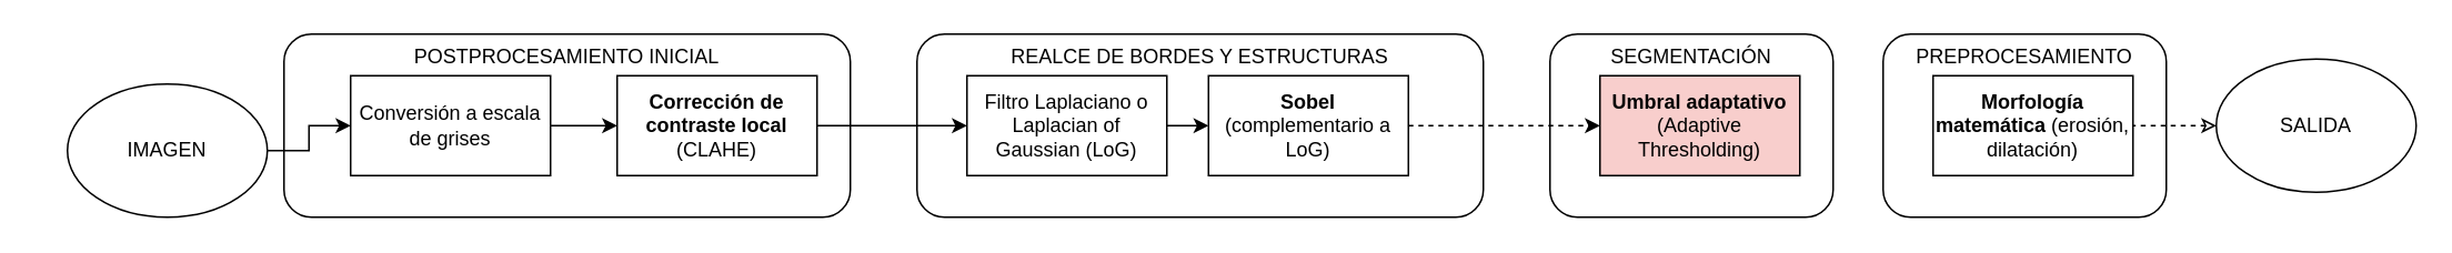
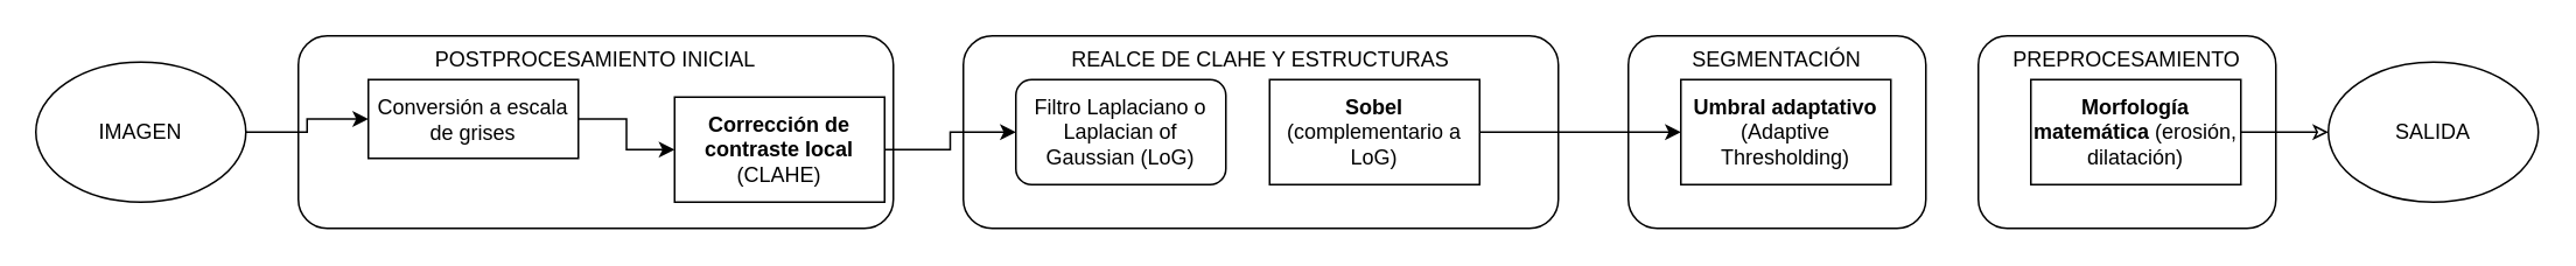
  <mxCell id="0" />
  <mxCell id="1" parent="0" />
- <mxCell id="2" value="REALCE DE BORDES Y ESTRUCTURAS" style="rounded=1;whiteSpace=wrap;html=1;verticalAlign=top;" vertex="1" parent="1"><mxGeometry x="550" y="20" width="340" height="110" as="geometry" /></mxCell>
+ <mxCell id="2" value="REALCE DE CLAHE Y ESTRUCTURAS" style="rounded=1;whiteSpace=wrap;html=1;verticalAlign=top;" vertex="1" parent="1"><mxGeometry x="550" y="20" width="340" height="110" as="geometry" /></mxCell>
  <mxCell id="3" value="SEGMENTACIÓN" style="rounded=1;whiteSpace=wrap;html=1;verticalAlign=top;" vertex="1" parent="1"><mxGeometry x="930" y="20" width="170" height="110" as="geometry" /></mxCell>
  <mxCell id="4" value="PREPROCESAMIENTO" style="rounded=1;whiteSpace=wrap;html=1;verticalAlign=top;" vertex="1" parent="1"><mxGeometry x="1130" y="20" width="170" height="110" as="geometry" /></mxCell>
  <mxCell id="5" value="POSTPROCESAMIENTO INICIAL" style="rounded=1;whiteSpace=wrap;html=1;verticalAlign=top;" vertex="1" parent="1"><mxGeometry x="170" y="20" width="340" height="110" as="geometry" /></mxCell>
  <mxCell id="6" style="edgeStyle=orthogonalEdgeStyle;rounded=0;orthogonalLoop=1;jettySize=auto;html=1;entryX=0;entryY=0.5;entryDx=0;entryDy=0;" edge="1" parent="1" source="7" target="9"><mxGeometry relative="1" as="geometry" /></mxCell>
- <mxCell id="7" value="IMAGEN" style="ellipse;whiteSpace=wrap;html=1;" vertex="1" parent="1"><mxGeometry x="40" y="50" width="120" height="80" as="geometry" /></mxCell>
+ <mxCell id="7" value="IMAGEN" style="ellipse;whiteSpace=wrap;html=1;" vertex="1" parent="1"><mxGeometry x="20" y="35" width="120" height="80" as="geometry" /></mxCell>
  <mxCell id="8" style="edgeStyle=orthogonalEdgeStyle;rounded=0;orthogonalLoop=1;jettySize=auto;html=1;entryX=0;entryY=0.5;entryDx=0;entryDy=0;" edge="1" parent="1" source="9" target="11"><mxGeometry relative="1" as="geometry" /></mxCell>
- <mxCell id="9" value="Conversión a escala de grises" style="rounded=0;whiteSpace=wrap;html=1;" vertex="1" parent="1"><mxGeometry x="210" y="45" width="120" height="60" as="geometry" /></mxCell>
+ <mxCell id="9" value="Conversión a escala de grises" style="rounded=0;whiteSpace=wrap;html=1;" vertex="1" parent="1"><mxGeometry x="210" y="45" width="120" height="45" as="geometry" /></mxCell>
  <mxCell id="10" style="edgeStyle=orthogonalEdgeStyle;rounded=0;orthogonalLoop=1;jettySize=auto;html=1;" edge="1" parent="1" source="11" target="13"><mxGeometry relative="1" as="geometry" /></mxCell>
- <mxCell id="11" value="&lt;strong data-end=&quot;503&quot; data-start=&quot;470&quot;&gt;Corrección de contraste local&lt;/strong&gt; (CLAHE)" style="rounded=0;whiteSpace=wrap;html=1;" vertex="1" parent="1"><mxGeometry x="370" y="45" width="120" height="60" as="geometry" /></mxCell>
- <mxCell id="12" style="edgeStyle=orthogonalEdgeStyle;rounded=0;orthogonalLoop=1;jettySize=auto;html=1;entryX=0;entryY=0.5;entryDx=0;entryDy=0;" edge="1" parent="1" source="13" target="15"><mxGeometry relative="1" as="geometry" /></mxCell>
- <mxCell id="13" value="Filtro Laplaciano o Laplacian of Gaussian (LoG)" style="rounded=0;whiteSpace=wrap;html=1;" vertex="1" parent="1"><mxGeometry x="580" y="45" width="120" height="60" as="geometry" /></mxCell>
- <mxCell id="14" style="edgeStyle=orthogonalEdgeStyle;rounded=0;orthogonalLoop=1;jettySize=auto;html=1;entryX=0;entryY=0.5;entryDx=0;entryDy=0;dashed=1;" edge="1" parent="1" source="15" target="16"><mxGeometry relative="1" as="geometry" /></mxCell>
+ <mxCell id="11" value="&lt;strong data-end=&quot;503&quot; data-start=&quot;470&quot;&gt;Corrección de contraste local&lt;/strong&gt; (CLAHE)" style="rounded=0;whiteSpace=wrap;html=1;" vertex="1" parent="1"><mxGeometry x="385" y="55" width="120" height="60" as="geometry" /></mxCell>
+ <mxCell id="13" value="Filtro Laplaciano o Laplacian of Gaussian (LoG)" style="whiteSpace=wrap;html=1;rounded=1;" vertex="1" parent="1"><mxGeometry x="580" y="45" width="120" height="60" as="geometry" /></mxCell>
+ <mxCell id="14" style="edgeStyle=orthogonalEdgeStyle;rounded=0;orthogonalLoop=1;jettySize=auto;html=1;entryX=0;entryY=0.5;entryDx=0;entryDy=0;" edge="1" parent="1" source="15" target="16"><mxGeometry relative="1" as="geometry" /></mxCell>
  <mxCell id="15" value="&lt;strong data-end=&quot;1103&quot; data-start=&quot;1094&quot;&gt;Sobel&lt;/strong&gt; (complementario a LoG)" style="rounded=0;whiteSpace=wrap;html=1;" vertex="1" parent="1"><mxGeometry x="725" y="45" width="120" height="60" as="geometry" /></mxCell>
- <mxCell id="16" value="&lt;strong data-end=&quot;1323&quot; data-start=&quot;1302&quot;&gt;Umbral adaptativo&lt;/strong&gt; (Adaptive Thresholding)" style="rounded=0;whiteSpace=wrap;html=1;fillColor=#f8cecc;" vertex="1" parent="1"><mxGeometry x="960" y="45" width="120" height="60" as="geometry" /></mxCell>
+ <mxCell id="16" value="&lt;strong data-end=&quot;1323&quot; data-start=&quot;1302&quot;&gt;Umbral adaptativo&lt;/strong&gt; (Adaptive Thresholding)" style="rounded=0;whiteSpace=wrap;html=1;" vertex="1" parent="1"><mxGeometry x="960" y="45" width="120" height="60" as="geometry" /></mxCell>
  <mxCell id="17" value="&lt;strong data-end=&quot;2204&quot; data-start=&quot;2179&quot;&gt;Morfología matemática&lt;/strong&gt; (erosión, dilatación)" style="rounded=0;whiteSpace=wrap;html=1;" vertex="1" parent="1"><mxGeometry x="1160" y="45" width="120" height="60" as="geometry" /></mxCell>
- <mxCell id="18" style="edgeStyle=orthogonalEdgeStyle;rounded=0;orthogonalLoop=1;jettySize=auto;html=1;entryX=1;entryY=0.5;entryDx=0;entryDy=0;startArrow=classic;startFill=0;endArrow=none;dashed=1;" edge="1" parent="1" source="19" target="17"><mxGeometry relative="1" as="geometry" /></mxCell>
+ <mxCell id="18" style="edgeStyle=orthogonalEdgeStyle;rounded=0;orthogonalLoop=1;jettySize=auto;html=1;entryX=1;entryY=0.5;entryDx=0;entryDy=0;startArrow=classic;startFill=0;endArrow=none;" edge="1" parent="1" source="19" target="17"><mxGeometry relative="1" as="geometry" /></mxCell>
  <mxCell id="19" value="SALIDA" style="ellipse;whiteSpace=wrap;html=1;" vertex="1" parent="1"><mxGeometry x="1330" y="35" width="120" height="80" as="geometry" /></mxCell>
